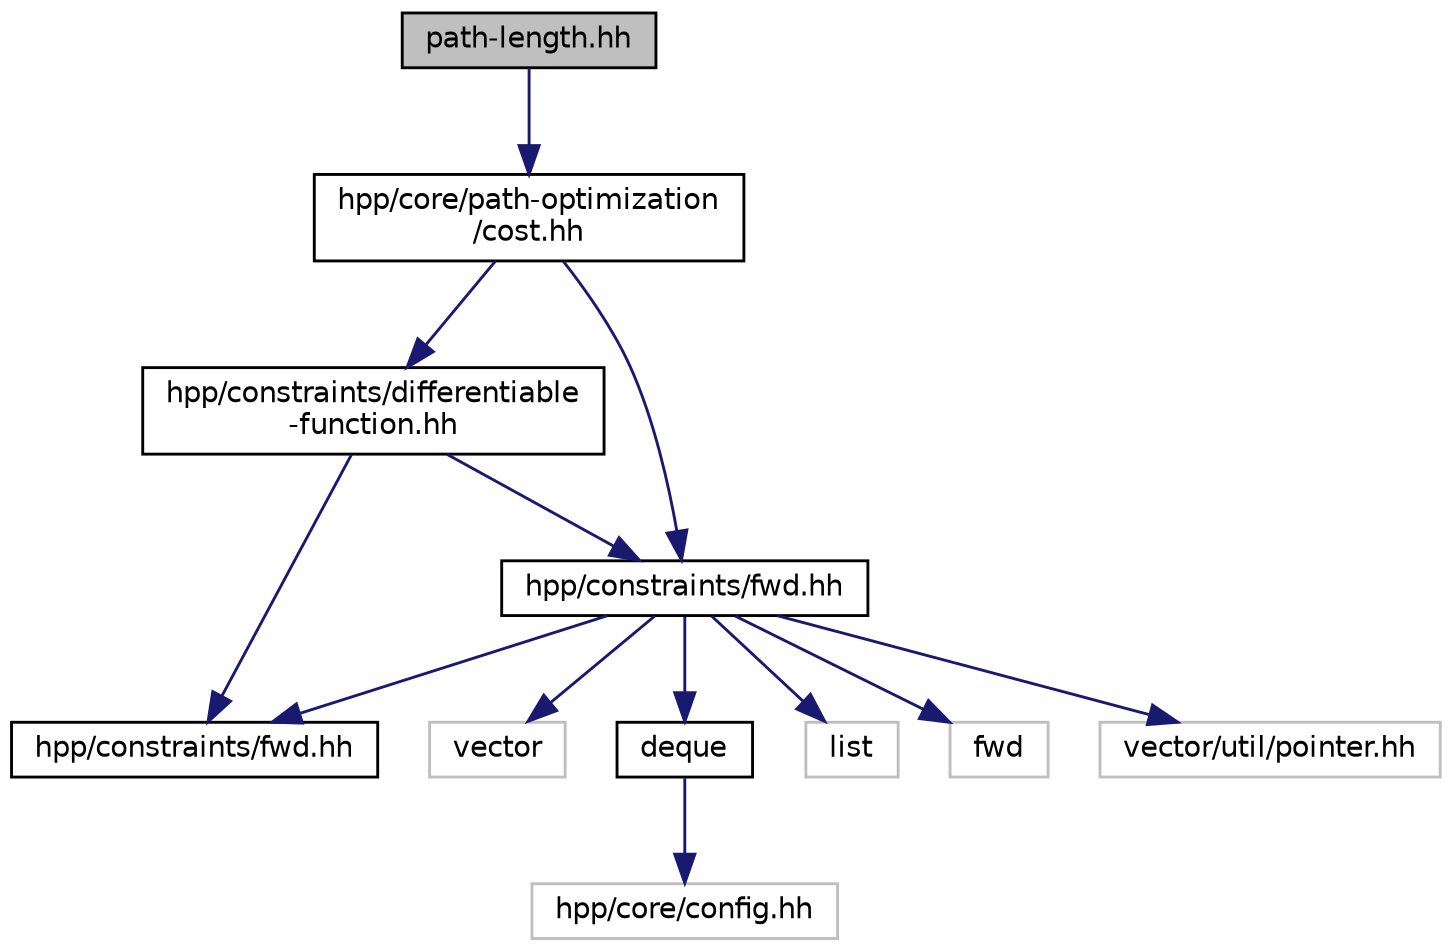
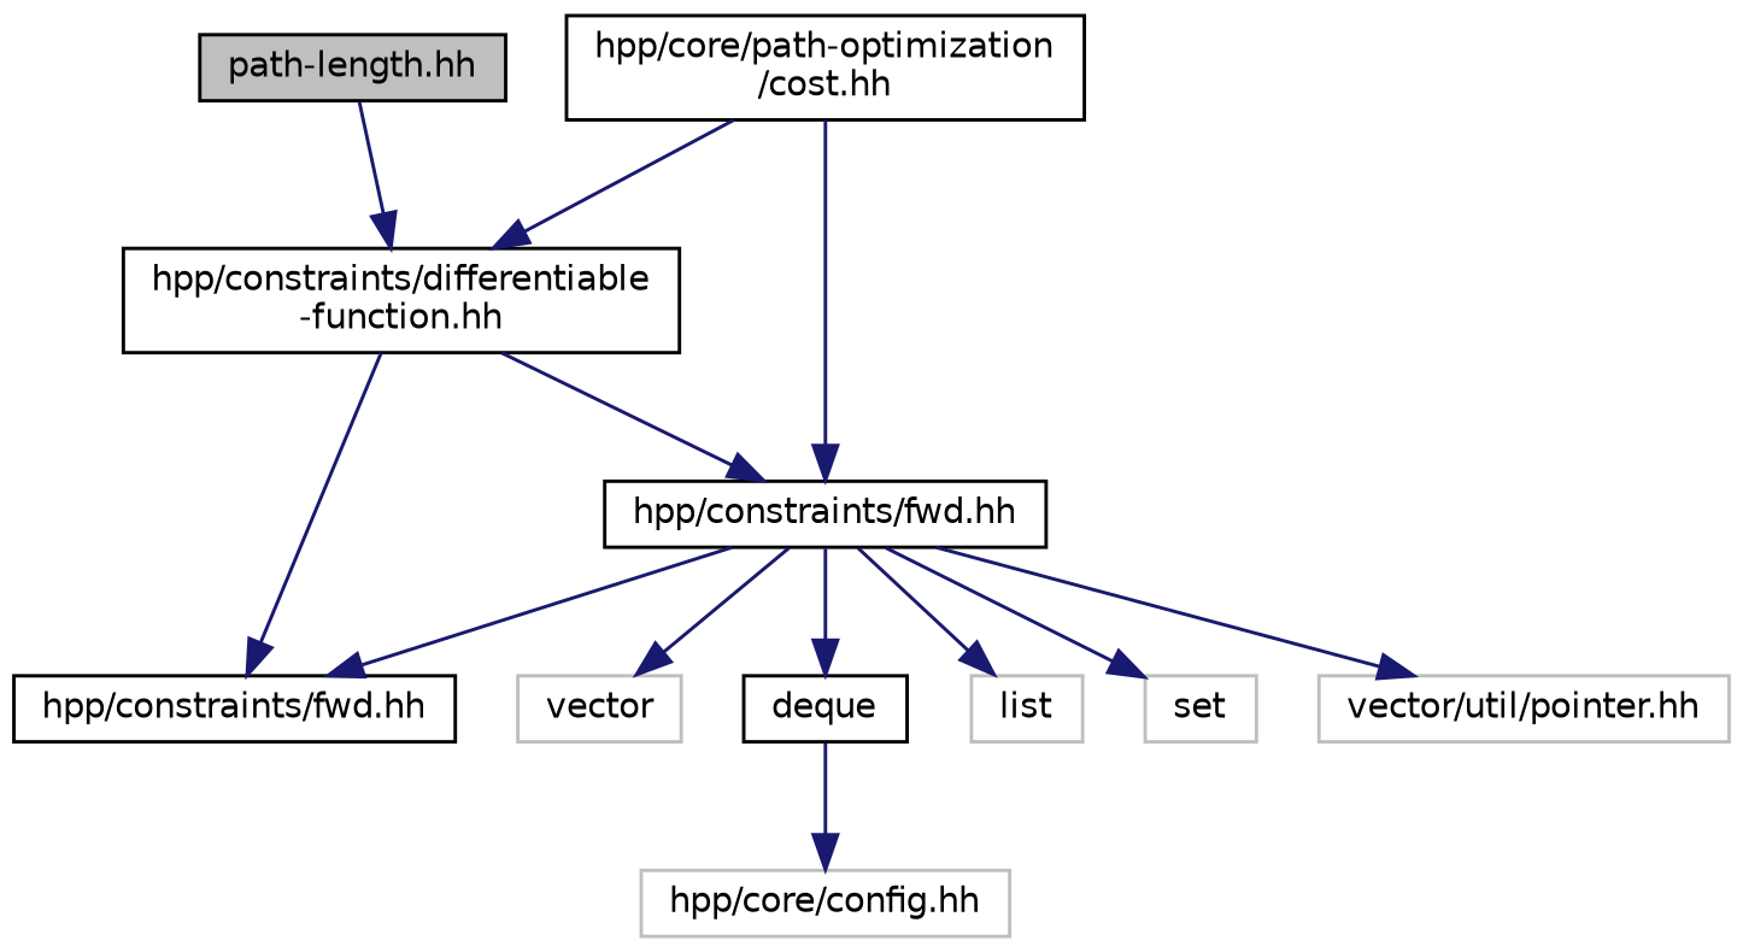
  digraph {
    node [color=black fillcolor=white fontname=Helvetica fontsize=10 shape=record style=filled]
    edge [color=midnightblue fontname=Helvetica fontsize=10 labelfontname=Helvetica labelfontsize=10 style=solid]
    n1 [fillcolor=grey75 fontcolor=black height=0.2 label="path-length.hh" width=0.4]
    n2 [height=0.2 label="hpp/core/path-optimization\l/cost.hh" width=0.4]
    n3 [height=0.2 label="hpp/constraints/differentiable\l-function.hh" width=0.4]
    n4 [height=0.2 label="hpp/constraints/fwd.hh" width=0.4]
    n5 [height=0.2 label="hpp/constraints/fwd.hh" width=0.4]
    n6 [color=grey75 height=0.2 label=vector width=0.4]
    n7 [height=0.2 label=deque width=0.4]
    n8 [color=grey75 height=0.2 label=list width=0.4]
-   n9 [color=grey75 height=0.2 label=fwd width=0.4]
+   n9 [color=grey75 height=0.2 label=set width=0.4]
    n10 [color=grey75 height=0.2 label="vector/util/pointer.hh" width=0.4]
    n11 [color=grey75 height=0.2 label="hpp/core/config.hh" width=0.4]
-   n1 -> n2
+   n1 -> n3
    n2 -> n3
    n2 -> n4
    n3 -> n4
    n3 -> n5
    n4 -> n5
    n4 -> n6
    n4 -> n7
    n4 -> n8
    n4 -> n9
    n4 -> n10
    n7 -> n11
  }
